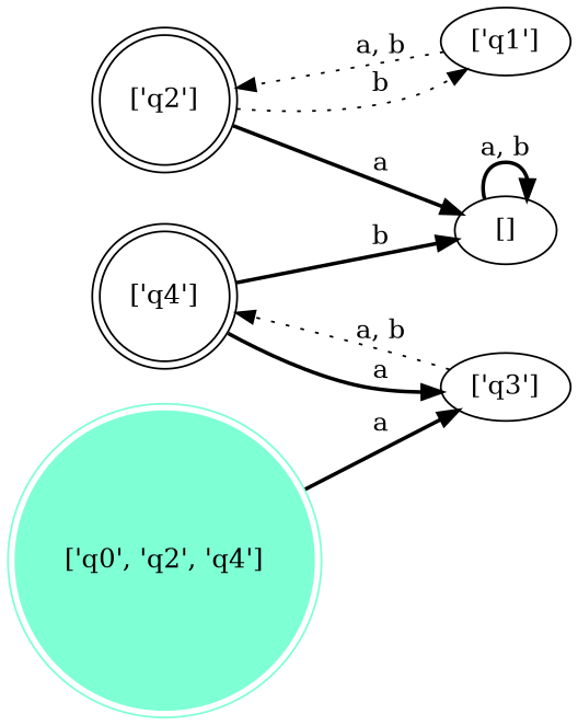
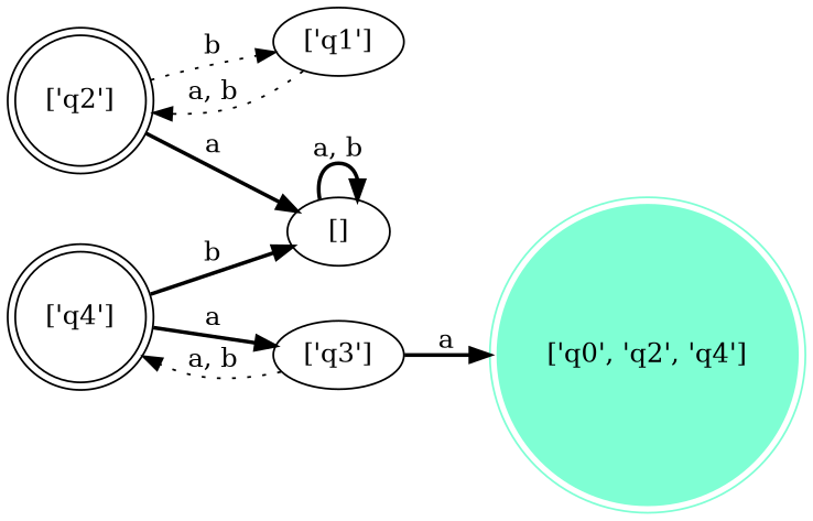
  digraph {
    rankdir=LR
    edge [style=bold]
    "[]"
    "['q2']" [shape=doublecircle]
    "['q1']"
    "['q4']" [shape=doublecircle]
    "['q3']"
    "['q0', 'q2', 'q4']" [color=aquamarine shape=doublecircle style=filled]
    "[]" -> "[]" [label="a, b"]
    "['q2']" -> "[]" [label=a]
    "['q2']" -> "['q1']" [label=b style=dotted]
    "['q1']" -> "['q2']" [label="a, b" style=dotted]
    "['q4']" -> "[]" [label=b]
    "['q4']" -> "['q3']" [label=a]
    "['q3']" -> "['q4']" [label="a, b" style=dotted]
-   "['q0', 'q2', 'q4']" -> "['q3']" [label=a]
+   "['q3']" -> "['q0', 'q2', 'q4']" [label=a]
  }
